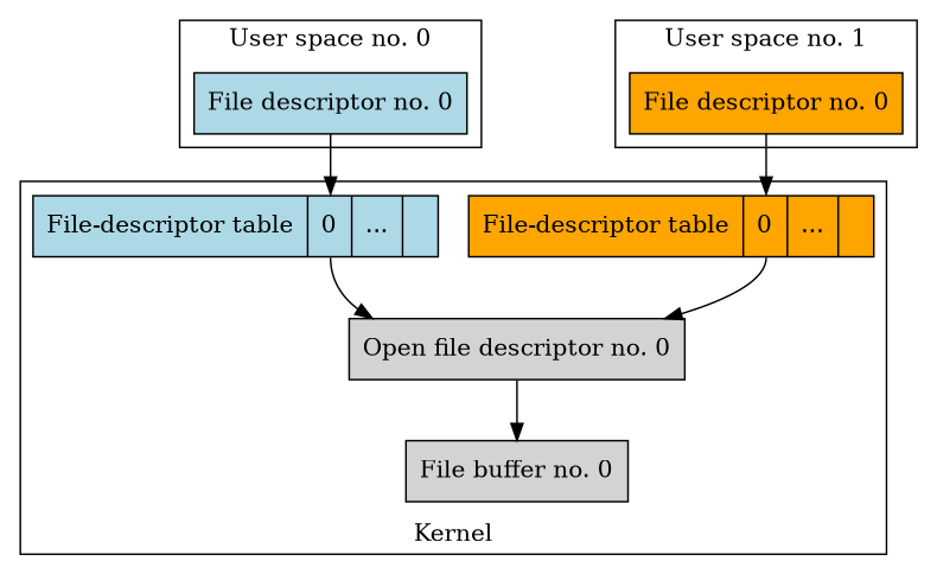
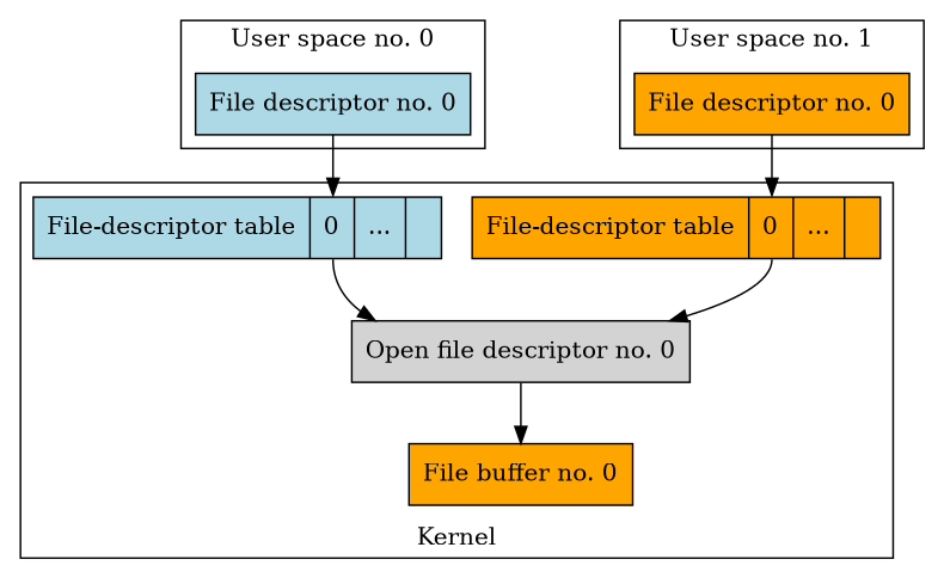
  strict digraph {
    node [shape=box style=filled]
    n1 [fillcolor=lightblue label="File descriptor no. 0"]
    n2 [fillcolor=orange label="File descriptor no. 0"]
    n3 [fillcolor=lightblue label="File-descriptor table | <fd0> 0 | ... |" shape=record]
    n4 [fillcolor=orange label="File-descriptor table | <fd0> 0 | ... |" shape=record]
    n5 [label="Open file descriptor no. 0"]
-   n6 [label="File buffer no. 0"]
+   n6 [label="File buffer no. 0" fillcolor=orange]
    subgraph cluster_1 {
      label="User space no. 0"
      n1
    }
    subgraph cluster_2 {
      label="User space no. 1"
      n2
    }
    subgraph cluster_3 {
      label=Kernel
      labelloc=b
      n3
      n4
      n5
      n6
    }
    n1 -> n3 [headport=fd0]
    n2 -> n4 [headport=fd0]
    n3 -> n5 [tailport=fd0]
    n4 -> n5 [tailport=fd0]
    n5 -> n6
  }
